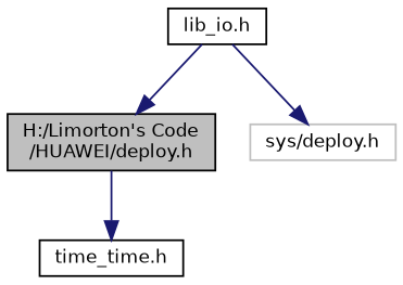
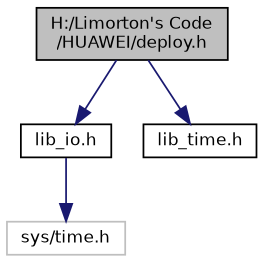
  digraph {
    node [color=black fillcolor=white fontname=Helvetica fontsize=10 shape=record style=filled]
    edge [color=midnightblue fontname=Helvetica fontsize=10 labelfontname=Helvetica labelfontsize=10 style=solid]
    n1 [fillcolor=grey75 fontcolor=black height=0.2 label="H:/Limorton's Code\l/HUAWEI/deploy.h" width=0.4]
    n2 [height=0.2 label="lib_io.h" width=0.4]
-   n3 [height=0.2 label="time_time.h" width=0.4]
-   n4 [color=grey75 height=0.2 label="sys/deploy.h" width=0.4]
-   n2 -> n1
+   n3 [height=0.2 label="lib_time.h" width=0.4]
+   n4 [color=grey75 height=0.2 label="sys/time.h" width=0.4]
+   n1 -> n2
    n1 -> n3
    n2 -> n4
  }
